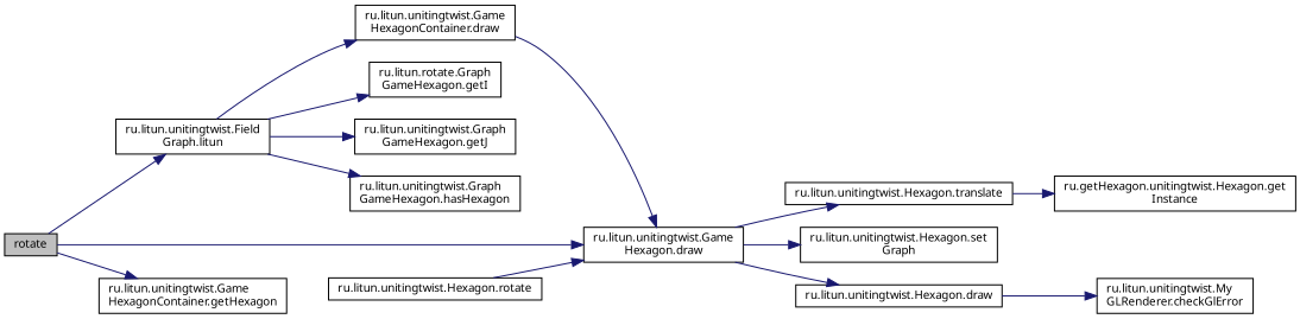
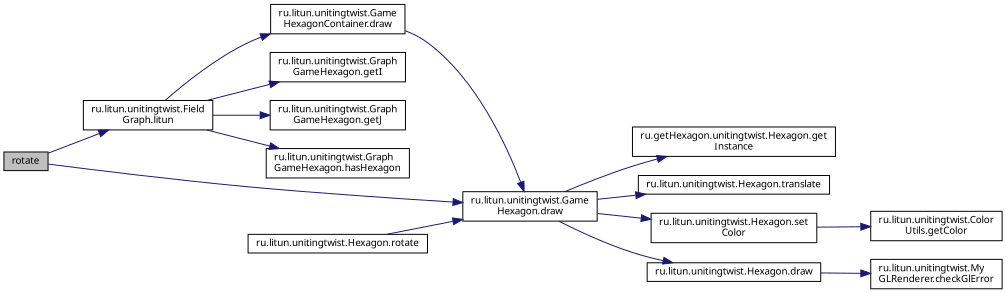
  digraph {
    fontname="Noto Sans"
    rankdir=LR
    node [color=black fillcolor=white fontname="Noto Sans" fontsize=10 shape=record style=filled]
    edge [color=midnightblue fontname="Noto Sans" fontsize=10 labelfontname=Helvetica labelfontsize=10 style=solid]
    n1 [fillcolor=grey75 fontcolor=black height=0.2 label=rotate width=0.4]
    n2 [height=0.2 label="ru.litun.unitingtwist.Field\lGraph.litun" width=0.4]
    n3 [height=0.2 label="ru.litun.unitingtwist.Game\lHexagon.draw" width=0.4]
-   n4 [height=0.2 label="ru.litun.unitingtwist.Game\lHexagonContainer.getHexagon" width=0.4]
    n5 [height=0.2 label="ru.litun.unitingtwist.Game\lHexagonContainer.draw" width=0.4]
-   n6 [height=0.2 label="ru.litun.rotate.Graph\lGameHexagon.getI" width=0.4]
+   n6 [height=0.2 label="ru.litun.unitingtwist.Graph\lGameHexagon.getI" width=0.4]
    n7 [height=0.2 label="ru.litun.unitingtwist.Graph\lGameHexagon.getJ" width=0.4]
    n8 [height=0.2 label="ru.litun.unitingtwist.Graph\lGameHexagon.hasHexagon" width=0.4]
    n9 [height=0.2 label="ru.getHexagon.unitingtwist.Hexagon.get\lInstance" width=0.4]
    n10 [height=0.2 label="ru.litun.unitingtwist.Hexagon.translate" width=0.4]
-   n11 [height=0.2 label="ru.litun.unitingtwist.Hexagon.set\lGraph" width=0.4]
+   n11 [height=0.2 label="ru.litun.unitingtwist.Hexagon.set\lColor" width=0.4]
    n12 [height=0.2 label="ru.litun.unitingtwist.Hexagon.draw" width=0.4]
    n13 [height=0.2 label="ru.litun.unitingtwist.Hexagon.rotate" width=0.4]
+   n14 [height=0.2 label="ru.litun.unitingtwist.Color\lUtils.getColor" width=0.4]
    n15 [height=0.2 label="ru.litun.unitingtwist.My\lGLRenderer.checkGlError" width=0.4]
    n1 -> n2
    n1 -> n3
-   n1 -> n4
    n2 -> n5
    n2 -> n6
    n2 -> n7
    n2 -> n8
-   n10 -> n9
+   n3 -> n9
    n3 -> n10
    n3 -> n11
    n3 -> n12
    n5 -> n3
+   n11 -> n14
    n12 -> n15
    n13 -> n3
  }
